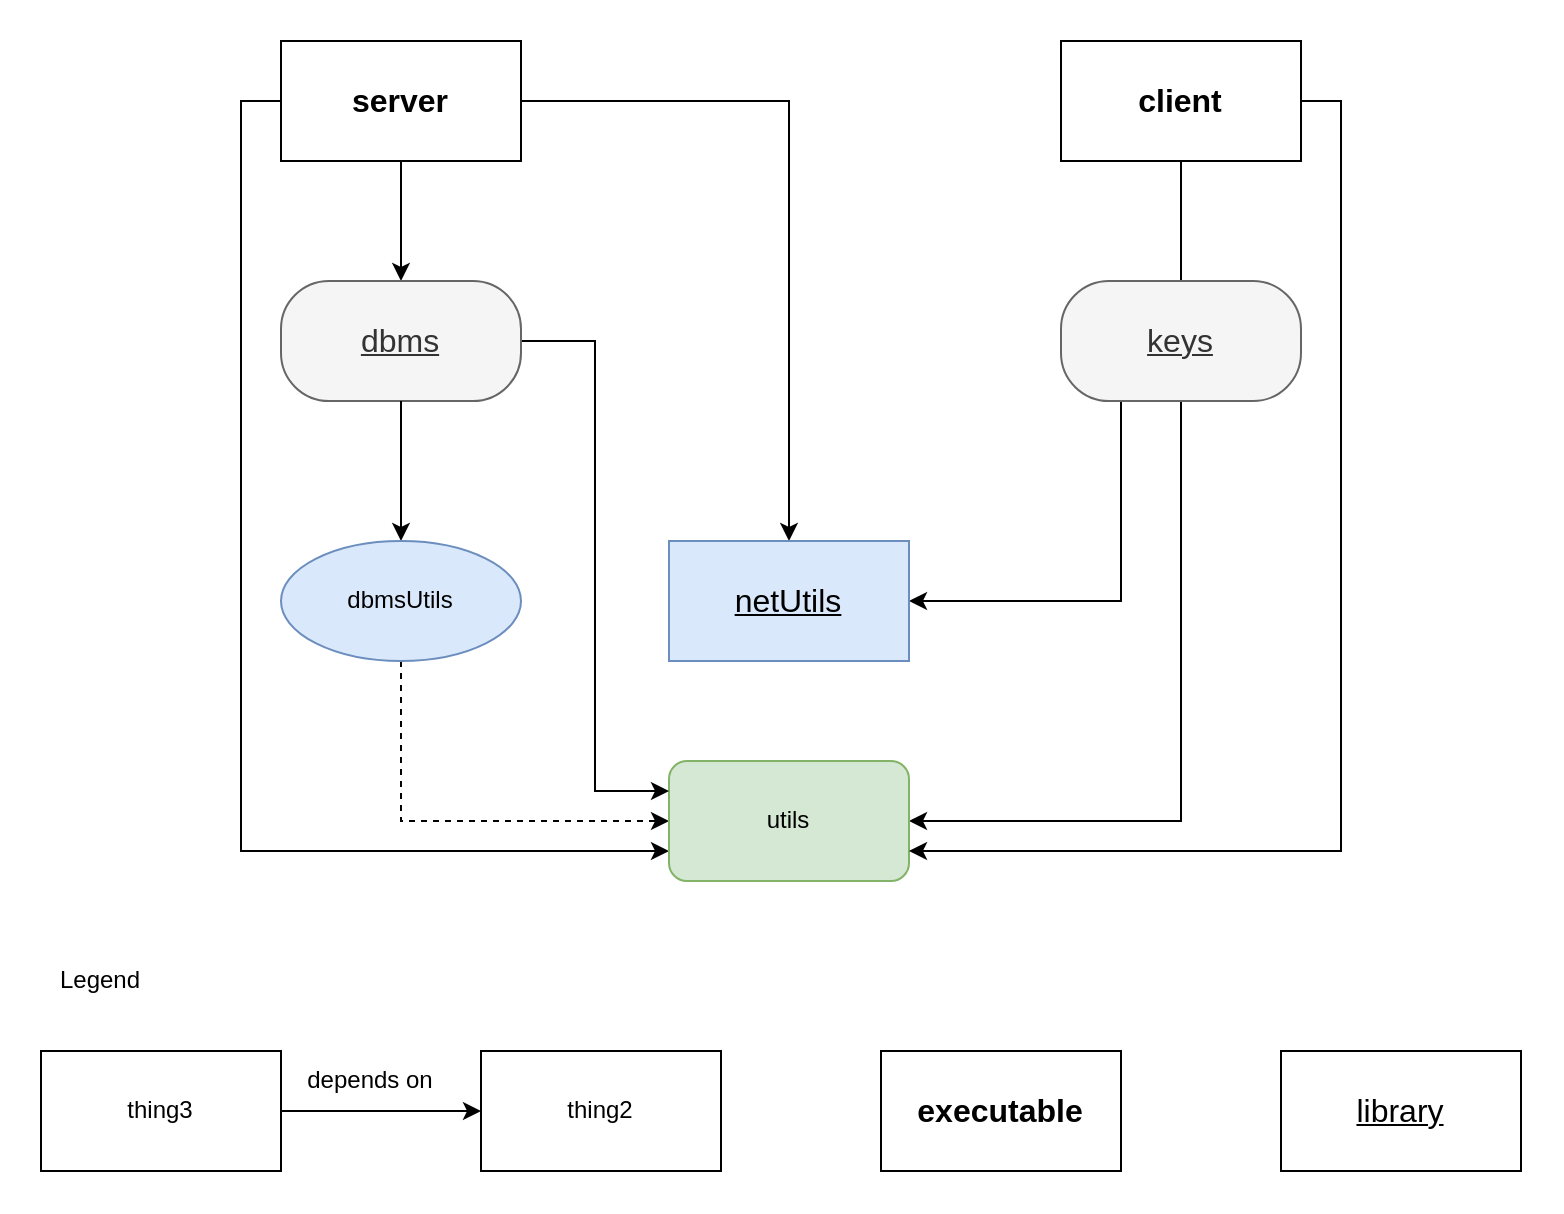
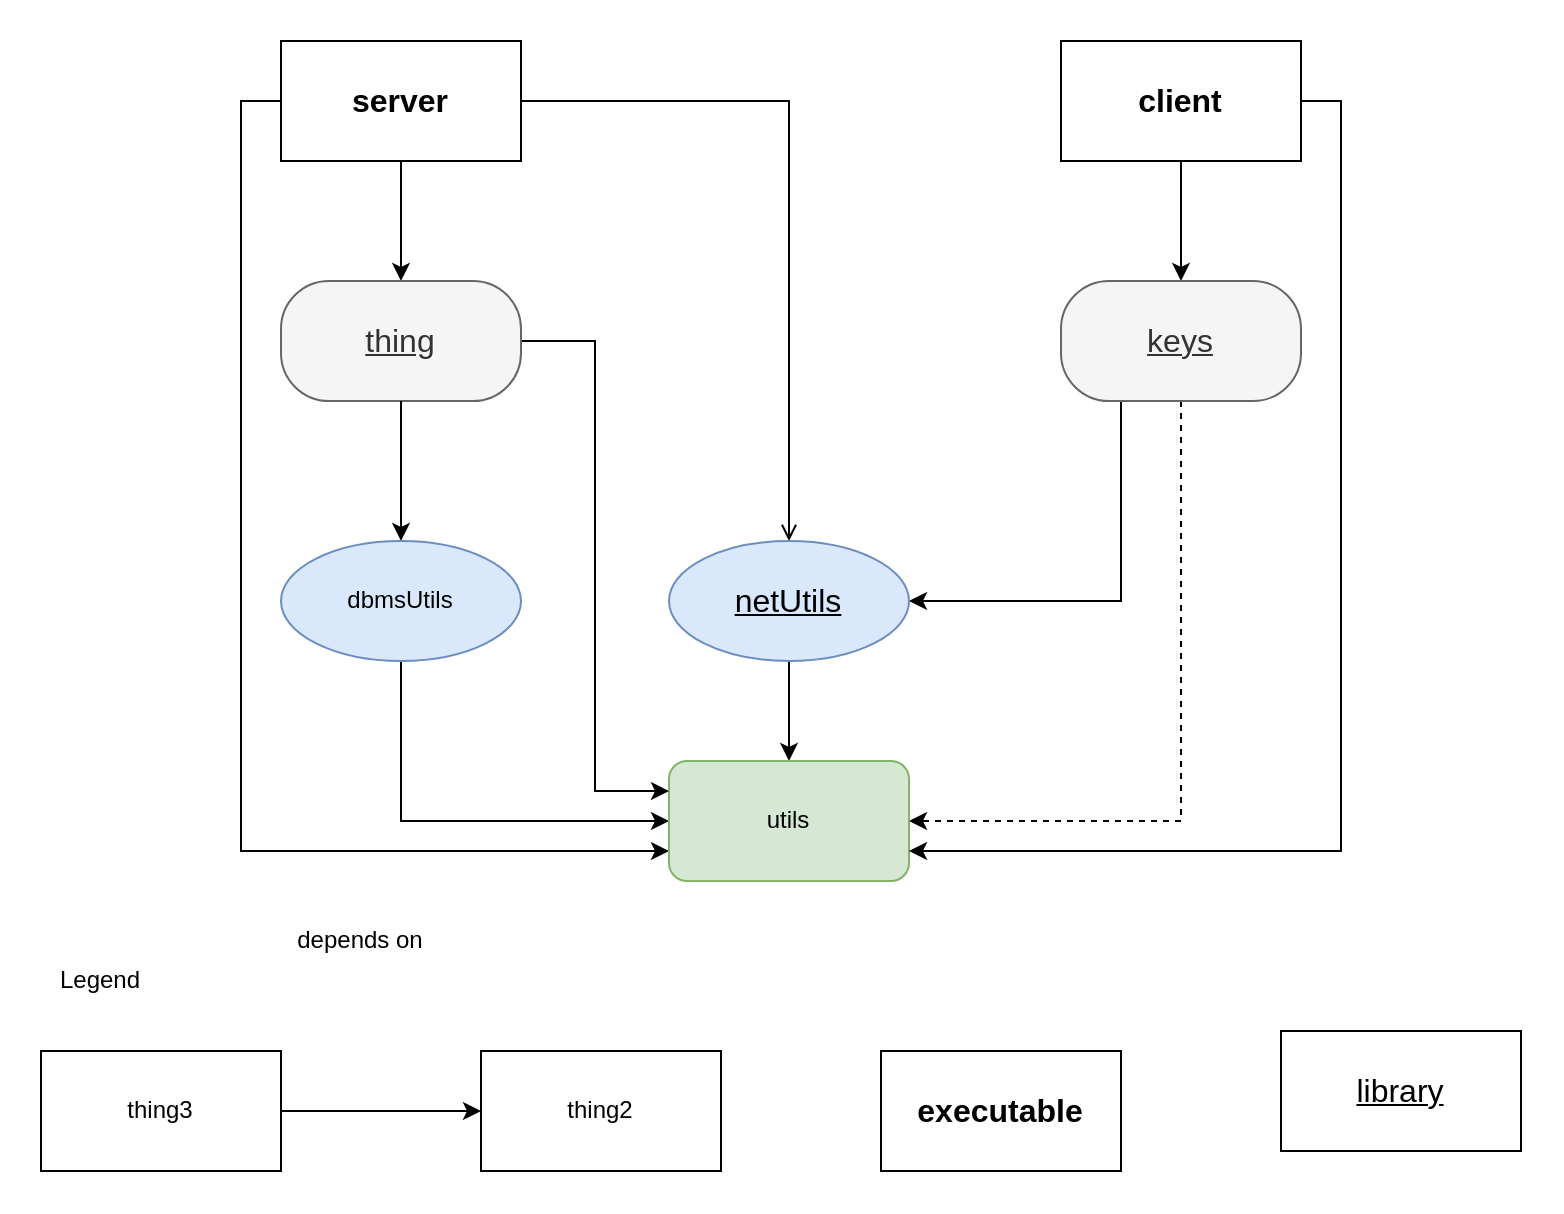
  <mxCell id="0" />
  <mxCell id="1" parent="0" />
- <mxCell id="3" style="edgeStyle=orthogonalEdgeStyle;rounded=0;orthogonalLoop=1;jettySize=auto;html=1;exitX=0.5;exitY=1;exitDx=0;exitDy=0;entryX=1;entryY=0.5;entryDx=0;entryDy=0;" parent="1" source="11" target="6" edge="1"><mxGeometry relative="1" as="geometry" /></mxCell>
+ <mxCell id="2" style="edgeStyle=orthogonalEdgeStyle;rounded=0;orthogonalLoop=1;jettySize=auto;html=1;exitX=0.5;exitY=1;exitDx=0;exitDy=0;entryX=0.5;entryY=0;entryDx=0;entryDy=0;" parent="1" source="9" target="6" edge="1"><mxGeometry relative="1" as="geometry" /></mxCell>
+ <mxCell id="3" style="edgeStyle=orthogonalEdgeStyle;rounded=0;orthogonalLoop=1;jettySize=auto;html=1;exitX=0.5;exitY=1;exitDx=0;exitDy=0;entryX=1;entryY=0.5;entryDx=0;entryDy=0;dashed=1;" parent="1" source="11" target="6" edge="1"><mxGeometry relative="1" as="geometry" /></mxCell>
  <mxCell id="4" style="edgeStyle=orthogonalEdgeStyle;rounded=0;orthogonalLoop=1;jettySize=auto;html=1;exitX=0;exitY=0.5;exitDx=0;exitDy=0;entryX=0;entryY=0.75;entryDx=0;entryDy=0;" parent="1" source="19" target="6" edge="1"><mxGeometry relative="1" as="geometry" /></mxCell>
- <mxCell id="5" style="edgeStyle=orthogonalEdgeStyle;rounded=0;orthogonalLoop=1;jettySize=auto;html=1;exitX=0.5;exitY=1;exitDx=0;exitDy=0;entryX=0;entryY=0.5;entryDx=0;entryDy=0;dashed=1;" parent="1" source="16" target="6" edge="1"><mxGeometry relative="1" as="geometry" /></mxCell>
+ <mxCell id="5" style="edgeStyle=orthogonalEdgeStyle;rounded=0;orthogonalLoop=1;jettySize=auto;html=1;exitX=0.5;exitY=1;exitDx=0;exitDy=0;entryX=0;entryY=0.5;entryDx=0;entryDy=0;" parent="1" source="16" target="6" edge="1"><mxGeometry relative="1" as="geometry" /></mxCell>
  <mxCell id="6" value="utils" style="rounded=1;whiteSpace=wrap;html=1;fillColor=#d5e8d4;strokeColor=#82b366;" parent="1" vertex="1"><mxGeometry x="334" y="380" width="120" height="60" as="geometry" /></mxCell>
  <mxCell id="7" style="edgeStyle=orthogonalEdgeStyle;rounded=0;orthogonalLoop=1;jettySize=auto;html=1;exitX=0.25;exitY=1;exitDx=0;exitDy=0;entryX=1;entryY=0.5;entryDx=0;entryDy=0;" parent="1" source="11" target="9" edge="1"><mxGeometry relative="1" as="geometry" /></mxCell>
- <mxCell id="8" style="edgeStyle=orthogonalEdgeStyle;rounded=0;orthogonalLoop=1;jettySize=auto;html=1;exitX=1;exitY=0.5;exitDx=0;exitDy=0;entryX=0.5;entryY=0;entryDx=0;entryDy=0;" parent="1" source="19" target="9" edge="1"><mxGeometry relative="1" as="geometry" /></mxCell>
- <mxCell id="9" value="netUtils" style="whiteSpace=wrap;html=1;arcSize=200;fillColor=#dae8fc;strokeColor=#6c8ebf;fontSize=16;fontStyle=4;rounded=0;" parent="1" vertex="1"><mxGeometry x="334" y="270" width="120" height="60" as="geometry" /></mxCell>
- <mxCell id="10" style="edgeStyle=orthogonalEdgeStyle;rounded=0;orthogonalLoop=1;jettySize=auto;html=1;exitX=0.5;exitY=1;exitDx=0;exitDy=0;entryX=0.5;entryY=0;entryDx=0;entryDy=0;endArrow=none;" parent="1" source="18" target="11" edge="1"><mxGeometry relative="1" as="geometry" /></mxCell>
+ <mxCell id="8" style="edgeStyle=orthogonalEdgeStyle;rounded=0;orthogonalLoop=1;jettySize=auto;html=1;exitX=1;exitY=0.5;exitDx=0;exitDy=0;entryX=0.5;entryY=0;entryDx=0;entryDy=0;endArrow=open;" parent="1" source="19" target="9" edge="1"><mxGeometry relative="1" as="geometry" /></mxCell>
+ <mxCell id="9" value="netUtils" style="rounded=1;whiteSpace=wrap;html=1;arcSize=200;fillColor=#dae8fc;strokeColor=#6c8ebf;fontSize=16;fontStyle=4" parent="1" vertex="1"><mxGeometry x="334" y="270" width="120" height="60" as="geometry" /></mxCell>
+ <mxCell id="10" style="edgeStyle=orthogonalEdgeStyle;rounded=0;orthogonalLoop=1;jettySize=auto;html=1;exitX=0.5;exitY=1;exitDx=0;exitDy=0;entryX=0.5;entryY=0;entryDx=0;entryDy=0;" parent="1" source="18" target="11" edge="1"><mxGeometry relative="1" as="geometry" /></mxCell>
  <mxCell id="11" value="keys" style="rounded=1;whiteSpace=wrap;html=1;fillColor=#f5f5f5;fontColor=#333333;strokeColor=#666666;arcSize=40;fontStyle=4;fontSize=16;" parent="1" vertex="1"><mxGeometry x="530" y="140" width="120" height="60" as="geometry" /></mxCell>
  <mxCell id="12" style="edgeStyle=orthogonalEdgeStyle;rounded=0;orthogonalLoop=1;jettySize=auto;html=1;exitX=0.5;exitY=1;exitDx=0;exitDy=0;entryX=0.5;entryY=0;entryDx=0;entryDy=0;" parent="1" source="19" target="14" edge="1"><mxGeometry relative="1" as="geometry" /></mxCell>
  <mxCell id="13" style="edgeStyle=orthogonalEdgeStyle;rounded=0;orthogonalLoop=1;jettySize=auto;html=1;exitX=1;exitY=0.5;exitDx=0;exitDy=0;entryX=0;entryY=0.25;entryDx=0;entryDy=0;" parent="1" source="14" target="6" edge="1"><mxGeometry relative="1" as="geometry" /></mxCell>
- <mxCell id="14" value="dbms" style="rounded=1;whiteSpace=wrap;html=1;arcSize=40;glass=0;sketch=0;shadow=0;fillColor=#f5f5f5;fontColor=#333333;strokeColor=#666666;fontStyle=4;fontSize=16;" parent="1" vertex="1"><mxGeometry x="140" y="140" width="120" height="60" as="geometry" /></mxCell>
+ <mxCell id="14" value="thing" style="rounded=1;whiteSpace=wrap;html=1;arcSize=40;glass=0;sketch=0;shadow=0;fillColor=#f5f5f5;fontColor=#333333;strokeColor=#666666;fontStyle=4;fontSize=16;" parent="1" vertex="1"><mxGeometry x="140" y="140" width="120" height="60" as="geometry" /></mxCell>
  <mxCell id="15" style="edgeStyle=orthogonalEdgeStyle;rounded=0;orthogonalLoop=1;jettySize=auto;html=1;exitX=0.5;exitY=1;exitDx=0;exitDy=0;entryX=0.5;entryY=0;entryDx=0;entryDy=0;" parent="1" source="14" target="16" edge="1"><mxGeometry relative="1" as="geometry" /></mxCell>
  <mxCell id="16" value="dbmsUtils" style="rounded=1;whiteSpace=wrap;html=1;arcSize=200;fillColor=#dae8fc;strokeColor=#6c8ebf;" parent="1" vertex="1"><mxGeometry x="140" y="270" width="120" height="60" as="geometry" /></mxCell>
  <mxCell id="17" style="edgeStyle=orthogonalEdgeStyle;rounded=0;orthogonalLoop=1;jettySize=auto;html=1;exitX=1;exitY=0.5;exitDx=0;exitDy=0;entryX=1;entryY=0.75;entryDx=0;entryDy=0;" parent="1" source="18" target="6" edge="1"><mxGeometry relative="1" as="geometry" /></mxCell>
  <mxCell id="18" value="client" style="rounded=0;whiteSpace=wrap;html=1;fontSize=16;fontStyle=1" parent="1" vertex="1"><mxGeometry x="530" y="20" width="120" height="60" as="geometry" /></mxCell>
  <mxCell id="19" value="server" style="rounded=0;whiteSpace=wrap;html=1;fontStyle=1;fontSize=16;" parent="1" vertex="1"><mxGeometry x="140" y="20" width="120" height="60" as="geometry" /></mxCell>
  <mxCell id="20" value="thing2" style="rounded=0;whiteSpace=wrap;html=1;shadow=0;glass=0;sketch=0;gradientColor=none;" parent="1" vertex="1"><mxGeometry x="240" y="525" width="120" height="60" as="geometry" /></mxCell>
  <mxCell id="21" style="edgeStyle=orthogonalEdgeStyle;rounded=0;orthogonalLoop=1;jettySize=auto;html=1;exitX=1;exitY=0.5;exitDx=0;exitDy=0;entryX=0;entryY=0.5;entryDx=0;entryDy=0;" parent="1" source="22" target="20" edge="1"><mxGeometry relative="1" as="geometry" /></mxCell>
  <mxCell id="22" value="thing3" style="rounded=0;whiteSpace=wrap;html=1;shadow=0;glass=0;sketch=0;gradientColor=none;" parent="1" vertex="1"><mxGeometry x="20" y="525" width="120" height="60" as="geometry" /></mxCell>
- <mxCell id="23" value="depends on" style="text;html=1;strokeColor=none;fillColor=none;align=center;verticalAlign=middle;whiteSpace=wrap;rounded=0;shadow=0;glass=0;sketch=0;" parent="1" vertex="1"><mxGeometry x="150" y="525" width="70" height="30" as="geometry" /></mxCell>
+ <mxCell id="23" value="depends on" style="text;html=1;strokeColor=none;fillColor=none;align=center;verticalAlign=middle;whiteSpace=wrap;rounded=0;shadow=0;glass=0;sketch=0;" parent="1" vertex="1"><mxGeometry x="145" y="455" width="70" height="30" as="geometry" /></mxCell>
  <mxCell id="24" value="Legend" style="text;html=1;strokeColor=none;fillColor=none;align=center;verticalAlign=middle;whiteSpace=wrap;rounded=0;shadow=0;glass=0;sketch=0;" parent="1" vertex="1"><mxGeometry x="20" y="475" width="60" height="30" as="geometry" /></mxCell>
  <mxCell id="25" value="executable" style="rounded=0;whiteSpace=wrap;html=1;fontStyle=1;fontSize=16;" vertex="1" parent="1"><mxGeometry x="440" y="525" width="120" height="60" as="geometry" /></mxCell>
- <mxCell id="26" value="library" style="rounded=0;whiteSpace=wrap;html=1;fontStyle=4;fontSize=16;" vertex="1" parent="1"><mxGeometry x="640" y="525" width="120" height="60" as="geometry" /></mxCell>
+ <mxCell id="26" value="library" style="rounded=0;whiteSpace=wrap;html=1;fontStyle=4;fontSize=16;" vertex="1" parent="1"><mxGeometry x="640" y="515" width="120" height="60" as="geometry" /></mxCell>
